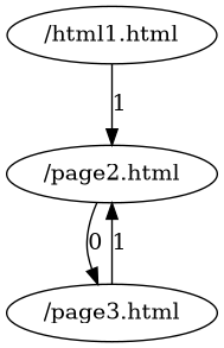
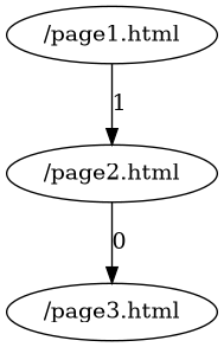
  digraph {
-   n1 [label="/html1.html"]
+   n1 [label="/page1.html"]
    n2 [label="/page2.html"]
    n3 [label="/page3.html"]
    n1 -> n2 [label=1]
    n2 -> n3 [label=0]
-   n3 -> n2 [label=1]
  }
